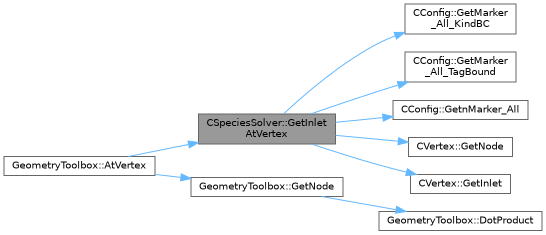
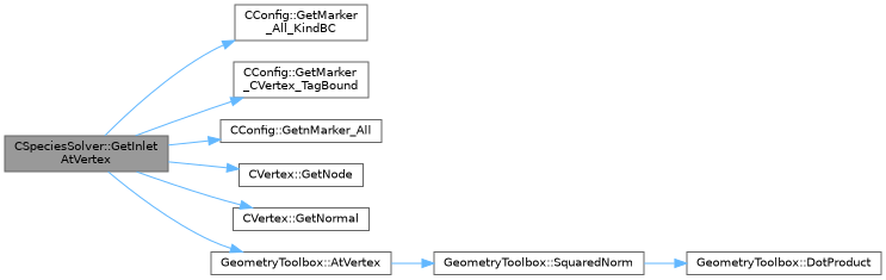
  digraph {
    rankdir=LR
    node [color=grey40 fillcolor=white fontname=Helvetica fontsize=10 shape=box style=filled]
    edge [color=steelblue1 fontname=Helvetica fontsize=10 labelfontname=Helvetica labelfontsize=10 style=solid]
    n1 [color=gray40 fillcolor=grey60 fontcolor=black height=0.2 label="CSpeciesSolver::GetInlet\lAtVertex" width=0.4]
    n2 [height=0.2 label="CConfig::GetMarker\l_All_KindBC" width=0.4]
-   n3 [height=0.2 label="CConfig::GetMarker\l_All_TagBound" width=0.4]
+   n3 [height=0.2 label="CConfig::GetMarker\l_CVertex_TagBound" width=0.4]
    n4 [height=0.2 label="CConfig::GetnMarker_All" width=0.4]
    n5 [height=0.2 label="CVertex::GetNode" width=0.4]
-   n6 [height=0.2 label="CVertex::GetInlet" width=0.4]
+   n6 [height=0.2 label="CVertex::GetNormal" width=0.4]
    n7 [height=0.2 label="GeometryToolbox::AtVertex" width=0.4]
-   n8 [height=0.2 label="GeometryToolbox::GetNode" width=0.4]
+   n8 [height=0.2 label="GeometryToolbox::SquaredNorm" width=0.4]
    n9 [height=0.2 label="GeometryToolbox::DotProduct" width=0.4]
    n1 -> n2
    n1 -> n3
    n1 -> n4
    n1 -> n5
    n1 -> n6
-   n7 -> n1
+   n1 -> n7
    n7 -> n8
    n8 -> n9
  }
